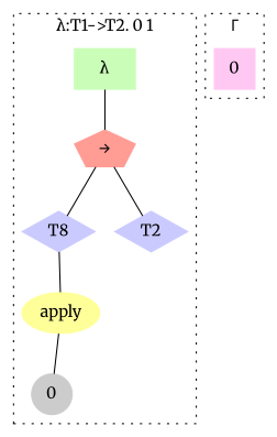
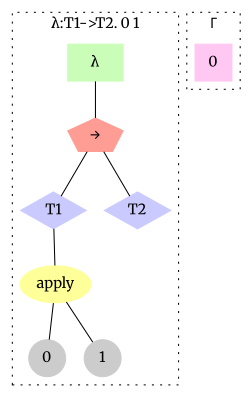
  digraph {
    fontname=Merriweather
    node [color="#CACAFF" fontname=Merriweather shape=diamond style=filled]
    edge [dir=none fontname=Merriweather]
    n1 [color="#CAFEB8" label="&lambda;" shape=box]
    n2 [color="#FF9C94" label="&rarr;" shape=pentagon]
    n3 [color="#FFFF99" label=apply shape=oval]
-   n4 [label=T8]
+   n4 [label=T1]
    n5 [label=T2]
    n6 [color="#CCCCCC" label=0 shape=circle]
+   n7 [color="#CCCCCC" label=1 shape=circle]
    n8 [color="#FFC8F2" label=0 shape=square]
    subgraph cluster_1 {
      label="&lambda;:T1->T2. 0 1"
      style=dotted
      n1
      n2
      n3
      n4
      n5
      n6
+     n7
    }
    subgraph cluster_2 {
      label="&Gamma;"
      style=dotted
      n8
    }
    n1 -> n2
    n2 -> n4
    n2 -> n5
    n3 -> n6
+   n3 -> n7
    n4 -> n3
  }
